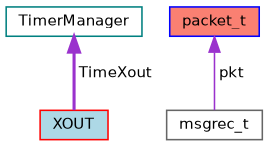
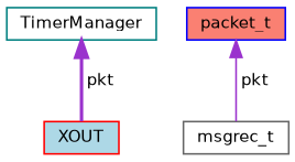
  digraph {
    node [fillcolor=white fontname=Helvetica fontsize=10 shape=record style=filled]
    edge [color=darkorchid3 dir=back fontname=Helvetica fontsize=10 labelfontname=Helvetica labelfontsize=10]
    n1 [color=red fillcolor=lightblue fontcolor=black height=0.2 label=XOUT width=0.4]
    n2 [color=gray40 height=0.2 label=msgrec_t width=0.4]
    n3 [color=blue fillcolor=salmon height=0.2 label=packet_t width=0.4]
    n4 [color=teal height=0.2 label=TimerManager width=0.4]
    n3 -> n2 [label=" pkt" style=solid]
-   n4 -> n1 [label=" TimeXout" style=bold]
+   n4 -> n1 [label=" pkt" style=bold]
  }
